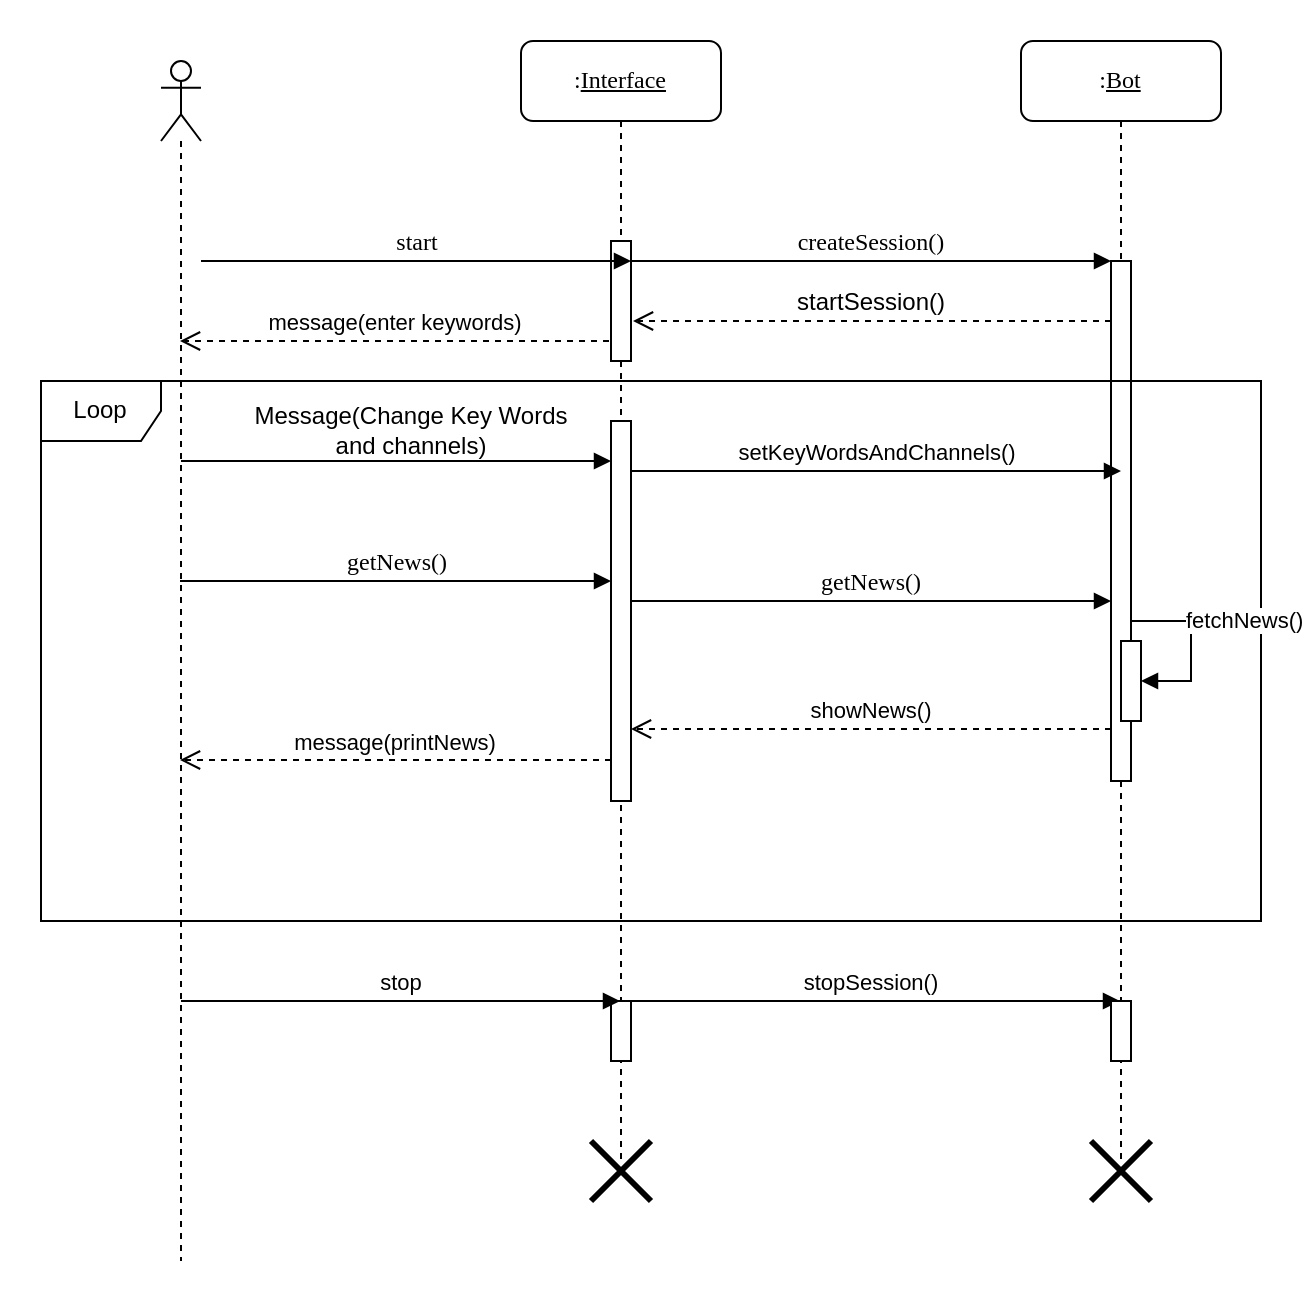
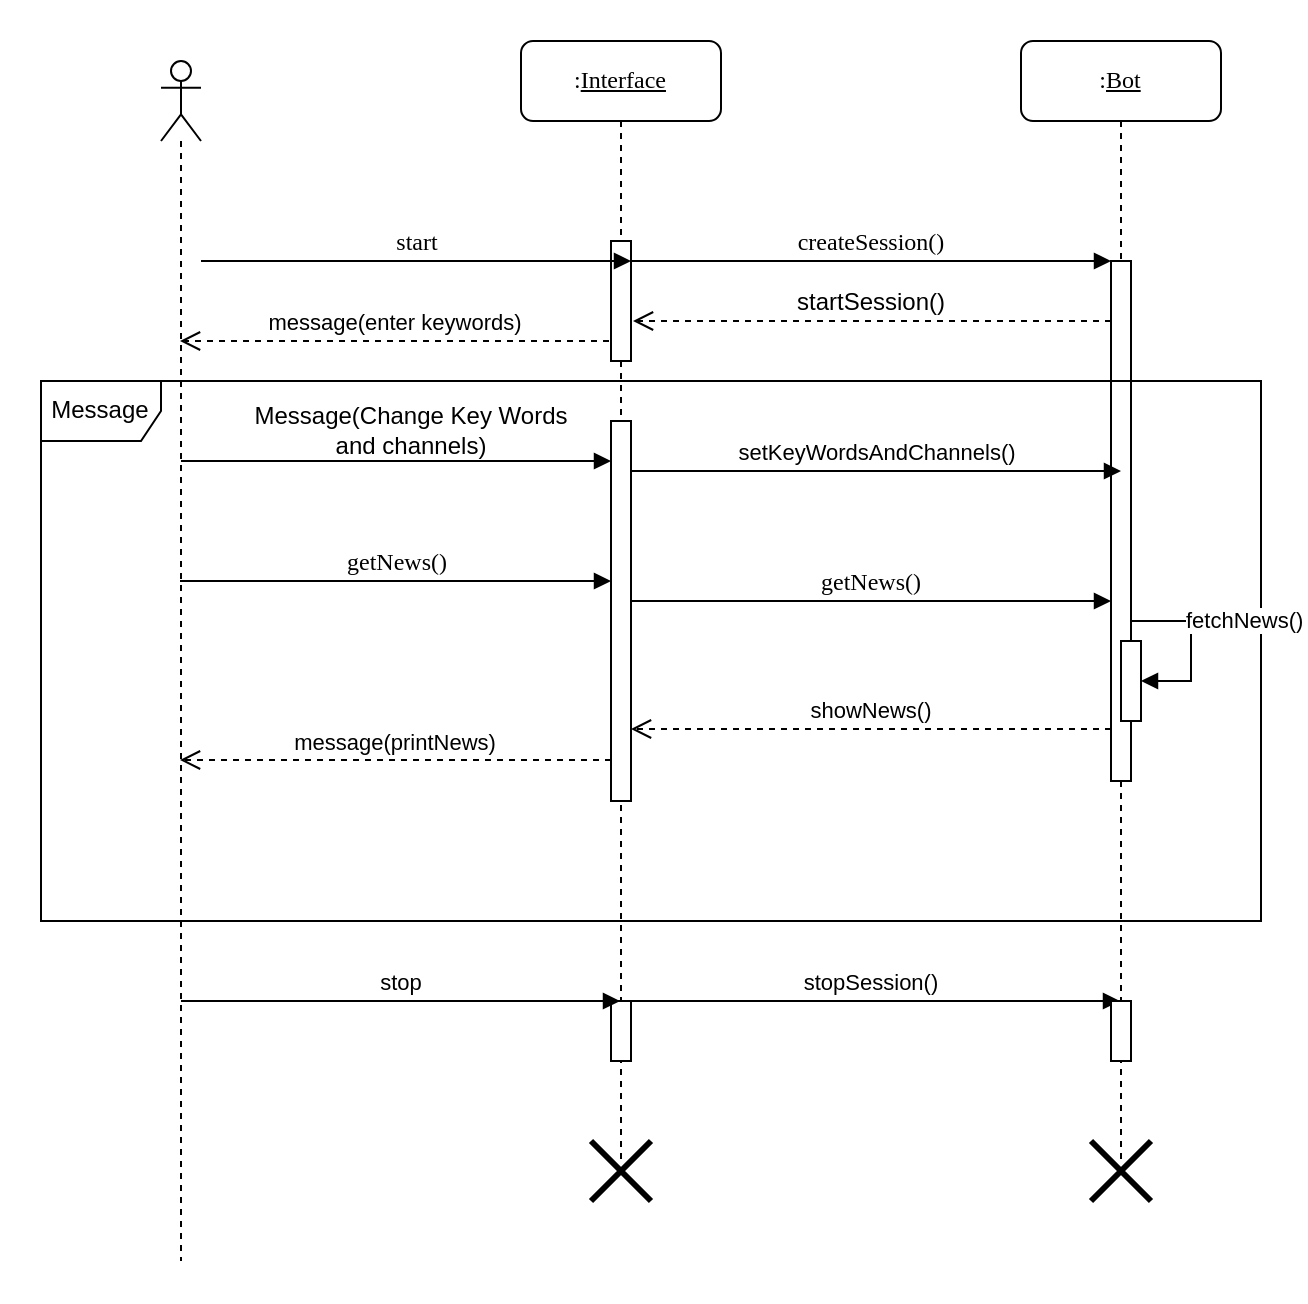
  <mxCell id="0" />
  <mxCell id="1" parent="0" />
  <mxCell id="2" value="" style="group" vertex="1" connectable="0" parent="1"><mxGeometry x="20" y="20" width="610" height="610" as="geometry" /></mxCell>
  <mxCell id="3" value=":&lt;u&gt;Interface&lt;/u&gt;" style="shape=umlLifeline;perimeter=lifelinePerimeter;whiteSpace=wrap;html=1;container=1;collapsible=0;recursiveResize=0;outlineConnect=0;rounded=1;shadow=0;comic=0;labelBackgroundColor=none;strokeWidth=1;fontFamily=Verdana;fontSize=12;align=center;" vertex="1" parent="2"><mxGeometry x="240" width="100" height="560" as="geometry" /></mxCell>
  <mxCell id="4" value="" style="html=1;points=[];perimeter=orthogonalPerimeter;rounded=0;shadow=0;comic=0;labelBackgroundColor=none;strokeWidth=1;fontFamily=Verdana;fontSize=12;align=center;" vertex="1" parent="3"><mxGeometry x="45" y="100" width="10" height="60" as="geometry" /></mxCell>
  <mxCell id="5" value="" style="html=1;points=[[0,0,0,0,5],[0,1,0,0,-5],[1,0,0,0,5],[1,1,0,0,-5]];perimeter=orthogonalPerimeter;outlineConnect=0;targetShapes=umlLifeline;portConstraint=eastwest;newEdgeStyle={&quot;curved&quot;:0,&quot;rounded&quot;:0};" vertex="1" parent="3"><mxGeometry x="45" y="190" width="10" height="190" as="geometry" /></mxCell>
  <mxCell id="6" value="stopSession()" style="html=1;verticalAlign=bottom;endArrow=block;curved=0;rounded=0;" edge="1" parent="3" target="8"><mxGeometry width="80" relative="1" as="geometry"><mxPoint x="50" y="480" as="sourcePoint" /><mxPoint x="130" y="480" as="targetPoint" /></mxGeometry></mxCell>
  <mxCell id="7" value="" style="html=1;points=[[0,0,0,0,5],[0,1,0,0,-5],[1,0,0,0,5],[1,1,0,0,-5]];perimeter=orthogonalPerimeter;outlineConnect=0;targetShapes=umlLifeline;portConstraint=eastwest;newEdgeStyle={&quot;curved&quot;:0,&quot;rounded&quot;:0};" vertex="1" parent="3"><mxGeometry x="45" y="480" width="10" height="30" as="geometry" /></mxCell>
  <mxCell id="8" value=":&lt;u&gt;Bot&lt;/u&gt;" style="shape=umlLifeline;perimeter=lifelinePerimeter;whiteSpace=wrap;html=1;container=1;collapsible=0;recursiveResize=0;outlineConnect=0;rounded=1;shadow=0;comic=0;labelBackgroundColor=none;strokeWidth=1;fontFamily=Verdana;fontSize=12;align=center;" vertex="1" parent="2"><mxGeometry x="490" width="100" height="560" as="geometry" /></mxCell>
  <mxCell id="9" value="" style="html=1;points=[];perimeter=orthogonalPerimeter;rounded=0;shadow=0;comic=0;labelBackgroundColor=none;strokeWidth=1;fontFamily=Verdana;fontSize=12;align=center;" vertex="1" parent="8"><mxGeometry x="45" y="110" width="10" height="260" as="geometry" /></mxCell>
  <mxCell id="10" value="&lt;font style=&quot;font-size: 12px;&quot;&gt;startSession()&lt;/font&gt;" style="html=1;verticalAlign=bottom;endArrow=open;dashed=1;endSize=8;curved=0;rounded=0;" edge="1" parent="8"><mxGeometry relative="1" as="geometry"><mxPoint x="45" y="140" as="sourcePoint" /><mxPoint x="-194" y="140" as="targetPoint" /></mxGeometry></mxCell>
  <mxCell id="11" value="" style="html=1;points=[[0,0,0,0,5],[0,1,0,0,-5],[1,0,0,0,5],[1,1,0,0,-5]];perimeter=orthogonalPerimeter;outlineConnect=0;targetShapes=umlLifeline;portConstraint=eastwest;newEdgeStyle={&quot;curved&quot;:0,&quot;rounded&quot;:0};" vertex="1" parent="8"><mxGeometry x="45" y="480" width="10" height="30" as="geometry" /></mxCell>
  <mxCell id="12" value="" style="shape=umlDestroy;whiteSpace=wrap;html=1;strokeWidth=3;targetShapes=umlLifeline;" vertex="1" parent="8"><mxGeometry x="35" y="550" width="30" height="30" as="geometry" /></mxCell>
  <mxCell id="13" value="getNews()" style="html=1;verticalAlign=bottom;endArrow=block;entryX=0;entryY=0;labelBackgroundColor=none;fontFamily=Verdana;fontSize=12;edgeStyle=elbowEdgeStyle;elbow=vertical;" edge="1" parent="2"><mxGeometry relative="1" as="geometry"><mxPoint x="69.5" y="270" as="sourcePoint" /><mxPoint x="285" y="270" as="targetPoint" /></mxGeometry></mxCell>
  <mxCell id="14" value="createSession()" style="html=1;verticalAlign=bottom;endArrow=block;entryX=0;entryY=0;labelBackgroundColor=none;fontFamily=Verdana;fontSize=12;edgeStyle=elbowEdgeStyle;elbow=vertical;" edge="1" parent="2" source="4" target="9"><mxGeometry relative="1" as="geometry"><mxPoint x="370" y="120" as="sourcePoint" /></mxGeometry></mxCell>
  <mxCell id="15" value="" style="shape=umlLifeline;perimeter=lifelinePerimeter;whiteSpace=wrap;html=1;container=1;dropTarget=0;collapsible=0;recursiveResize=0;outlineConnect=0;portConstraint=eastwest;newEdgeStyle={&quot;curved&quot;:0,&quot;rounded&quot;:0};participant=umlActor;size=40;" vertex="1" parent="2"><mxGeometry x="60" y="10" width="20" height="600" as="geometry" /></mxCell>
  <mxCell id="16" value="stop" style="html=1;verticalAlign=bottom;endArrow=block;curved=0;rounded=0;" edge="1" parent="2" target="3"><mxGeometry width="80" relative="1" as="geometry"><mxPoint x="70" y="480" as="sourcePoint" /><mxPoint x="150" y="480" as="targetPoint" /></mxGeometry></mxCell>
  <mxCell id="17" value="message(enter keywords)" style="html=1;verticalAlign=bottom;endArrow=open;dashed=1;endSize=8;curved=0;rounded=0;" edge="1" parent="2" target="15"><mxGeometry relative="1" as="geometry"><mxPoint x="284" y="150" as="sourcePoint" /><mxPoint x="204" y="150" as="targetPoint" /></mxGeometry></mxCell>
  <mxCell id="18" value="" style="html=1;verticalAlign=bottom;endArrow=block;curved=0;rounded=0;" edge="1" parent="2"><mxGeometry width="80" relative="1" as="geometry"><mxPoint x="70" y="210" as="sourcePoint" /><mxPoint x="285" y="210" as="targetPoint" /></mxGeometry></mxCell>
  <mxCell id="19" value="Message(Change Key Words&lt;div&gt;and channels)&lt;/div&gt;" style="text;html=1;align=center;verticalAlign=middle;resizable=0;points=[];autosize=1;strokeColor=none;fillColor=none;" vertex="1" parent="2"><mxGeometry x="95" y="175" width="180" height="40" as="geometry" /></mxCell>
  <mxCell id="20" value="setKeyWordsAndChannels()" style="html=1;verticalAlign=bottom;endArrow=block;curved=0;rounded=0;" edge="1" parent="2"><mxGeometry width="80" relative="1" as="geometry"><mxPoint x="295" y="215" as="sourcePoint" /><mxPoint x="540" y="215" as="targetPoint" /></mxGeometry></mxCell>
  <mxCell id="21" value="showNews()" style="html=1;verticalAlign=bottom;endArrow=open;dashed=1;endSize=8;curved=0;rounded=0;" edge="1" parent="2" source="9"><mxGeometry relative="1" as="geometry"><mxPoint x="530" y="344" as="sourcePoint" /><mxPoint x="295" y="344" as="targetPoint" /></mxGeometry></mxCell>
- <mxCell id="22" value="Loop" style="shape=umlFrame;whiteSpace=wrap;html=1;pointerEvents=0;" vertex="1" parent="2"><mxGeometry y="170" width="610" height="270" as="geometry" /></mxCell>
+ <mxCell id="22" value="Message" style="shape=umlFrame;whiteSpace=wrap;html=1;pointerEvents=0;" vertex="1" parent="2"><mxGeometry y="170" width="610" height="270" as="geometry" /></mxCell>
  <mxCell id="23" value="" style="html=1;points=[[0,0,0,0,5],[0,1,0,0,-5],[1,0,0,0,5],[1,1,0,0,-5]];perimeter=orthogonalPerimeter;outlineConnect=0;targetShapes=umlLifeline;portConstraint=eastwest;newEdgeStyle={&quot;curved&quot;:0,&quot;rounded&quot;:0};" vertex="1" parent="2"><mxGeometry x="540" y="300" width="10" height="40" as="geometry" /></mxCell>
  <mxCell id="24" value="fetchNews()" style="html=1;align=left;spacingLeft=2;endArrow=block;rounded=0;edgeStyle=orthogonalEdgeStyle;curved=0;rounded=0;" edge="1" parent="2" target="23"><mxGeometry x="0.217" relative="1" as="geometry"><mxPoint x="545" y="220" as="sourcePoint" /><Array as="points"><mxPoint x="545" y="290" /><mxPoint x="575" y="290" /><mxPoint x="575" y="320" /></Array><mxPoint as="offset" /></mxGeometry></mxCell>
  <mxCell id="25" value="message(printNews)" style="html=1;verticalAlign=bottom;endArrow=open;dashed=1;endSize=8;curved=0;rounded=0;" edge="1" parent="2"><mxGeometry relative="1" as="geometry"><mxPoint x="285" y="359.5" as="sourcePoint" /><mxPoint x="69.5" y="359.5" as="targetPoint" /></mxGeometry></mxCell>
  <mxCell id="26" value="" style="shape=umlDestroy;whiteSpace=wrap;html=1;strokeWidth=3;targetShapes=umlLifeline;" vertex="1" parent="2"><mxGeometry x="275" y="550" width="30" height="30" as="geometry" /></mxCell>
  <mxCell id="27" value="getNews()" style="html=1;verticalAlign=bottom;endArrow=block;entryX=0;entryY=0;labelBackgroundColor=none;fontFamily=Verdana;fontSize=12;edgeStyle=elbowEdgeStyle;elbow=vertical;" edge="1" parent="2" source="5"><mxGeometry relative="1" as="geometry"><mxPoint x="320" y="279.5" as="sourcePoint" /><mxPoint x="535" y="279.5" as="targetPoint" /></mxGeometry></mxCell>
  <mxCell id="28" value="start" style="html=1;verticalAlign=bottom;endArrow=block;entryX=0;entryY=0;labelBackgroundColor=none;fontFamily=Verdana;fontSize=12;edgeStyle=elbowEdgeStyle;elbow=vertical;" edge="1" parent="1"><mxGeometry relative="1" as="geometry"><mxPoint x="100" y="130" as="sourcePoint" /><mxPoint x="315" y="130" as="targetPoint" /></mxGeometry></mxCell>
